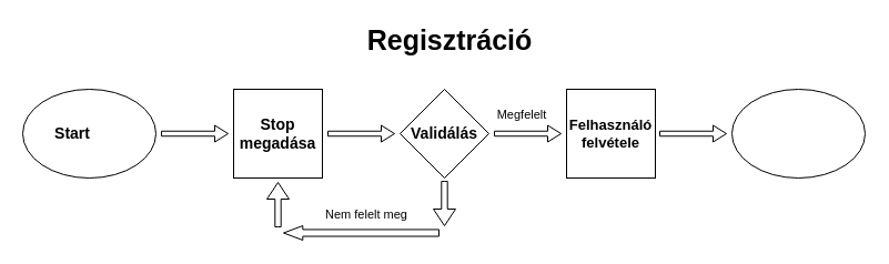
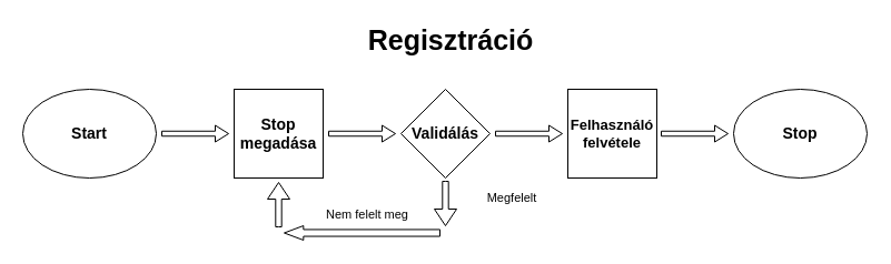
  <mxCell id="0" />
  <mxCell id="1" parent="0" />
  <mxCell id="2" value="" style="shape=singleArrow;whiteSpace=wrap;html=1;fontSize=14;" vertex="1" parent="1"><mxGeometry x="145" y="112.5" width="60" height="15" as="geometry" /></mxCell>
  <mxCell id="3" value="" style="group" vertex="1" connectable="0" parent="1"><mxGeometry x="20" y="80" width="120" height="80" as="geometry" /></mxCell>
  <mxCell id="4" value="" style="ellipse;whiteSpace=wrap;html=1;" vertex="1" parent="3"><mxGeometry width="120" height="80" as="geometry" /></mxCell>
- <mxCell id="5" value="Start" style="text;html=1;strokeColor=none;fillColor=none;align=center;verticalAlign=middle;whiteSpace=wrap;rounded=0;fontStyle=1;fontSize=14;" vertex="1" parent="3"><mxGeometry x="15" y="25" width="60" height="30" as="geometry" /></mxCell>
+ <mxCell id="5" value="Start" style="text;html=1;strokeColor=none;fillColor=none;align=center;verticalAlign=middle;whiteSpace=wrap;rounded=0;fontStyle=1;fontSize=14;" vertex="1" parent="3"><mxGeometry x="30" y="25" width="60" height="30" as="geometry" /></mxCell>
  <mxCell id="6" value="" style="group" vertex="1" connectable="0" parent="1"><mxGeometry x="210" y="80" width="80" height="80" as="geometry" /></mxCell>
  <mxCell id="7" value="" style="whiteSpace=wrap;html=1;aspect=fixed;" vertex="1" parent="6"><mxGeometry width="80" height="80" as="geometry" /></mxCell>
  <mxCell id="8" value="Stop&lt;br style=&quot;font-size: 14px;&quot;&gt;megadása" style="text;html=1;strokeColor=none;fillColor=none;align=center;verticalAlign=middle;whiteSpace=wrap;rounded=0;fontStyle=1;fontSize=14;" vertex="1" parent="6"><mxGeometry x="10" y="25" width="60" height="30" as="geometry" /></mxCell>
  <mxCell id="9" value="" style="group" vertex="1" connectable="0" parent="1"><mxGeometry x="360" y="80" width="80" height="80" as="geometry" /></mxCell>
  <mxCell id="10" value="" style="rhombus;whiteSpace=wrap;html=1;" vertex="1" parent="9"><mxGeometry width="80" height="80" as="geometry" /></mxCell>
  <mxCell id="11" value="Validálás" style="text;html=1;strokeColor=none;fillColor=none;align=center;verticalAlign=middle;whiteSpace=wrap;rounded=0;fontStyle=1;fontSize=14;" vertex="1" parent="9"><mxGeometry x="10" y="25" width="60" height="30" as="geometry" /></mxCell>
  <mxCell id="12" value="" style="group;fontStyle=0" vertex="1" connectable="0" parent="1"><mxGeometry x="510" y="80" width="80" height="80" as="geometry" /></mxCell>
  <mxCell id="13" value="" style="whiteSpace=wrap;html=1;aspect=fixed;fontStyle=0" vertex="1" parent="12"><mxGeometry width="80" height="80" as="geometry" /></mxCell>
  <mxCell id="14" value="Felhasználó felvétele" style="text;html=1;strokeColor=none;fillColor=none;align=center;verticalAlign=middle;whiteSpace=wrap;rounded=0;fontStyle=1;fontSize=13;" vertex="1" parent="12"><mxGeometry x="10" y="25" width="60" height="30" as="geometry" /></mxCell>
  <mxCell id="15" value="" style="group" vertex="1" connectable="0" parent="1"><mxGeometry x="659" y="80" width="120" height="80" as="geometry" /></mxCell>
  <mxCell id="16" value="" style="ellipse;whiteSpace=wrap;html=1;" vertex="1" parent="15"><mxGeometry width="120" height="80" as="geometry" /></mxCell>
+ <mxCell id="17" value="Stop" style="text;html=1;strokeColor=none;fillColor=none;align=center;verticalAlign=middle;whiteSpace=wrap;rounded=0;fontStyle=1;fontSize=14;" vertex="1" parent="15"><mxGeometry x="30" y="25" width="60" height="30" as="geometry" /></mxCell>
  <mxCell id="18" value="" style="shape=singleArrow;whiteSpace=wrap;html=1;fontSize=14;" vertex="1" parent="1"><mxGeometry x="295" y="112.5" width="60" height="15" as="geometry" /></mxCell>
  <mxCell id="19" value="" style="shape=singleArrow;whiteSpace=wrap;html=1;fontSize=14;" vertex="1" parent="1"><mxGeometry x="445" y="112.5" width="60" height="15" as="geometry" /></mxCell>
  <mxCell id="20" value="" style="shape=singleArrow;whiteSpace=wrap;html=1;fontSize=14;" vertex="1" parent="1"><mxGeometry x="594" y="112.5" width="60" height="15" as="geometry" /></mxCell>
  <mxCell id="21" value="" style="html=1;shadow=0;dashed=0;align=center;verticalAlign=middle;shape=mxgraph.arrows2.arrow;dy=0.53;dx=17.33;flipH=1;notch=0;fontSize=13;" vertex="1" parent="1"><mxGeometry x="255" y="203" width="140" height="13" as="geometry" /></mxCell>
  <mxCell id="22" value="" style="html=1;shadow=0;dashed=0;align=center;verticalAlign=middle;shape=mxgraph.arrows2.arrow;dy=0.73;dx=15;direction=north;notch=0;fontSize=13;" vertex="1" parent="1"><mxGeometry x="240" y="164" width="20" height="40" as="geometry" /></mxCell>
  <mxCell id="23" value="" style="html=1;shadow=0;dashed=0;align=center;verticalAlign=middle;shape=mxgraph.arrows2.arrow;dy=0.73;dx=15;direction=south;notch=0;fontSize=13;" vertex="1" parent="1"><mxGeometry x="390" y="163" width="20" height="40" as="geometry" /></mxCell>
- <mxCell id="24" value="Megfelelt" style="text;html=1;strokeColor=none;fillColor=none;align=center;verticalAlign=middle;whiteSpace=wrap;rounded=0;fontSize=11;" vertex="1" parent="1"><mxGeometry x="440" y="92.5" width="60" height="20" as="geometry" /></mxCell>
+ <mxCell id="24" value="Megfelelt" style="text;html=1;strokeColor=none;fillColor=none;align=center;verticalAlign=middle;whiteSpace=wrap;rounded=0;fontSize=11;" vertex="1" parent="1"><mxGeometry x="430" y="167.5" width="60" height="20" as="geometry" /></mxCell>
  <mxCell id="25" value="Nem felelt meg" style="text;html=1;strokeColor=none;fillColor=none;align=center;verticalAlign=middle;whiteSpace=wrap;rounded=0;fontSize=11;" vertex="1" parent="1"><mxGeometry x="285" y="183" width="90" height="20" as="geometry" /></mxCell>
  <mxCell id="26" value="Regisztráció" style="text;html=1;strokeColor=none;fillColor=none;align=center;verticalAlign=middle;whiteSpace=wrap;rounded=0;fontSize=25;fontStyle=1" vertex="1" parent="1"><mxGeometry x="375" y="20" width="60" height="30" as="geometry" /></mxCell>
